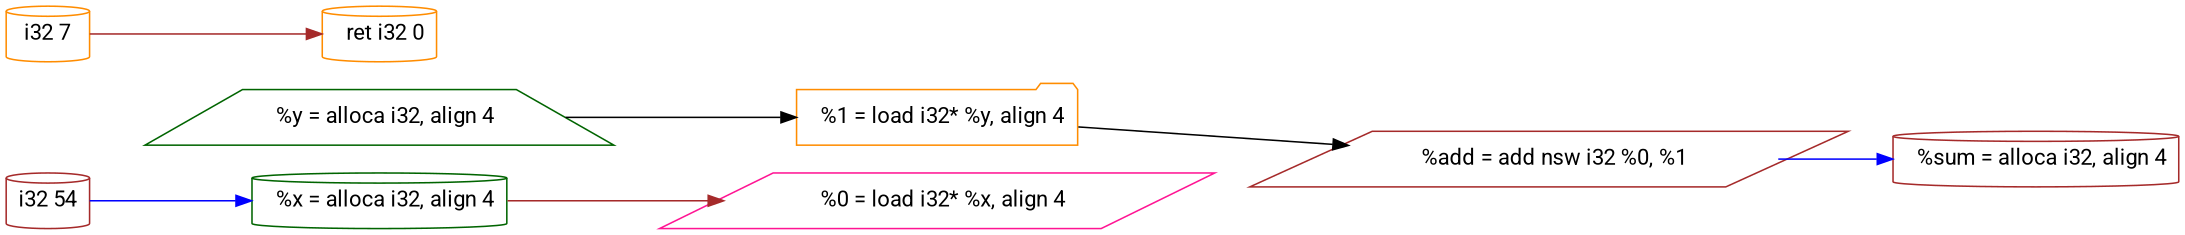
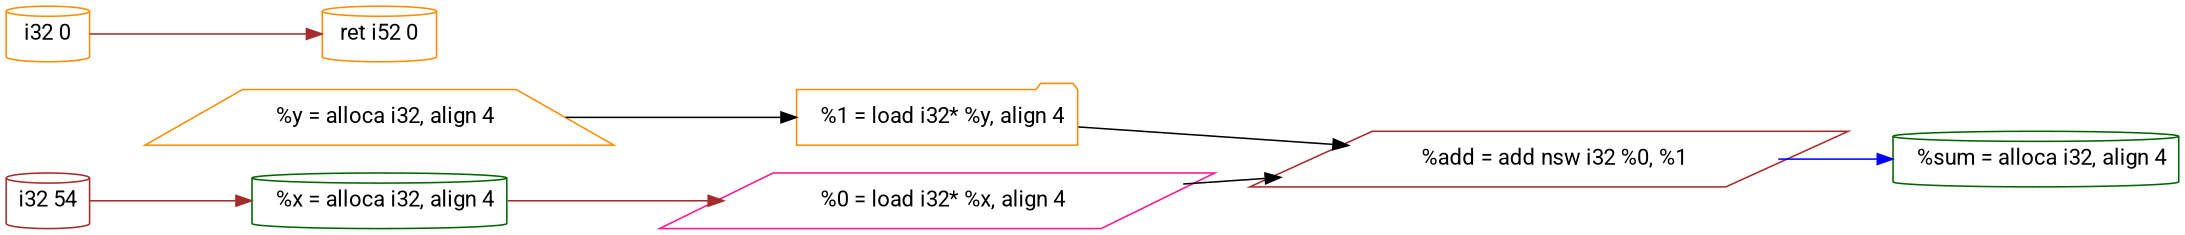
  digraph {
    fontname=Roboto
    rankdir=LR
    node [color=brown fontname=Roboto shape=cylinder]
    edge [color=black fontname=Roboto]
    "  %x = alloca i32, align 4" [color=darkgreen]
    "  %0 = load i32* %x, align 4" [color=deeppink shape=parallelogram]
    "  %add = add nsw i32 %0, %1" [shape=parallelogram]
-   "  %y = alloca i32, align 4" [color=darkgreen shape=trapezium]
+   "  %y = alloca i32, align 4" [color=darkorange shape=trapezium]
    "  %1 = load i32* %y, align 4" [color=darkorange shape=folder]
    "i32 54"
-   "  %sum = alloca i32, align 4"
-   "i32 0" [color=darkorange label="i32 7"]
-   "  ret i32 0" [color=darkorange]
+   "  %sum = alloca i32, align 4" [color=darkgreen]
+   "i32 0" [color=darkorange]
+   "  ret i32 0" [color=darkorange label="ret i52 0"]
    "  %x = alloca i32, align 4" -> "  %0 = load i32* %x, align 4" [color=brown]
+   "  %0 = load i32* %x, align 4" -> "  %add = add nsw i32 %0, %1"
    "  %add = add nsw i32 %0, %1" -> "  %sum = alloca i32, align 4" [color=blue]
    "  %y = alloca i32, align 4" -> "  %1 = load i32* %y, align 4"
    "  %1 = load i32* %y, align 4" -> "  %add = add nsw i32 %0, %1"
-   "i32 54" -> "  %x = alloca i32, align 4" [color=blue]
+   "i32 54" -> "  %x = alloca i32, align 4" [color=brown]
    "i32 0" -> "  ret i32 0" [color=brown]
  }
